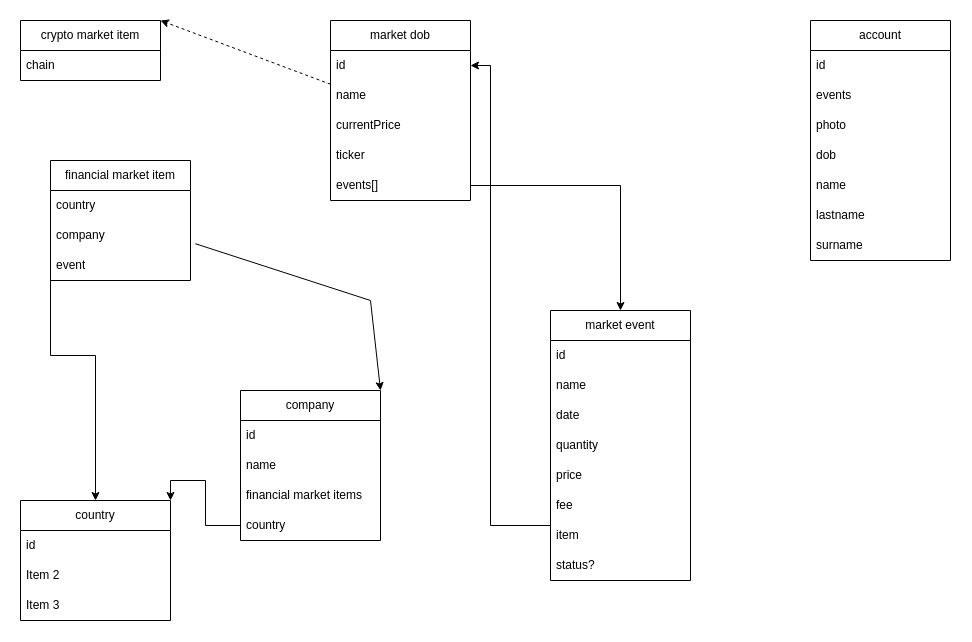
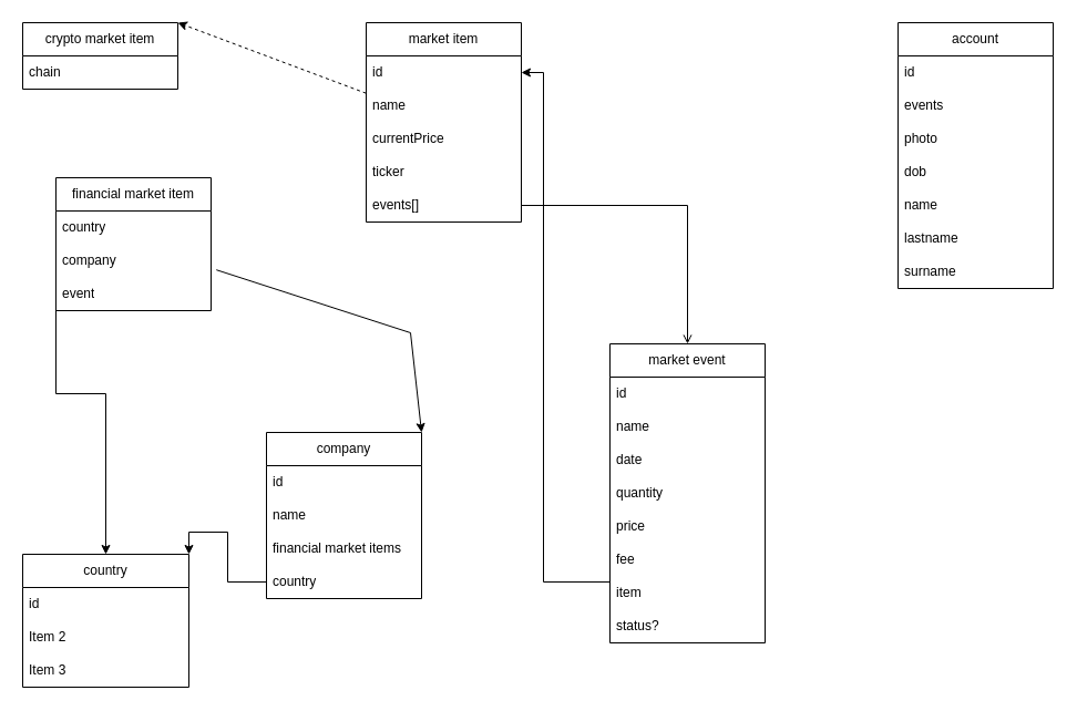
  <mxCell id="0" />
  <mxCell id="1" parent="0" />
  <mxCell id="2" value="market event" style="swimlane;fontStyle=0;childLayout=stackLayout;horizontal=1;startSize=30;horizontalStack=0;resizeParent=1;resizeParentMax=0;resizeLast=0;collapsible=1;marginBottom=0;whiteSpace=wrap;html=1;" parent="1" vertex="1"><mxGeometry x="550" y="310" width="140" height="270" as="geometry" /></mxCell>
  <mxCell id="3" value="id" style="text;strokeColor=none;fillColor=none;align=left;verticalAlign=middle;spacingLeft=4;spacingRight=4;overflow=hidden;points=[[0,0.5],[1,0.5]];portConstraint=eastwest;rotatable=0;whiteSpace=wrap;html=1;" parent="2" vertex="1"><mxGeometry y="30" width="140" height="30" as="geometry" /></mxCell>
  <mxCell id="4" value="name" style="text;strokeColor=none;fillColor=none;align=left;verticalAlign=middle;spacingLeft=4;spacingRight=4;overflow=hidden;points=[[0,0.5],[1,0.5]];portConstraint=eastwest;rotatable=0;whiteSpace=wrap;html=1;" parent="2" vertex="1"><mxGeometry y="60" width="140" height="30" as="geometry" /></mxCell>
  <mxCell id="5" value="date" style="text;strokeColor=none;fillColor=none;align=left;verticalAlign=middle;spacingLeft=4;spacingRight=4;overflow=hidden;points=[[0,0.5],[1,0.5]];portConstraint=eastwest;rotatable=0;whiteSpace=wrap;html=1;" parent="2" vertex="1"><mxGeometry y="90" width="140" height="30" as="geometry" /></mxCell>
  <mxCell id="6" value="quantity" style="text;strokeColor=none;fillColor=none;align=left;verticalAlign=middle;spacingLeft=4;spacingRight=4;overflow=hidden;points=[[0,0.5],[1,0.5]];portConstraint=eastwest;rotatable=0;whiteSpace=wrap;html=1;" parent="2" vertex="1"><mxGeometry y="120" width="140" height="30" as="geometry" /></mxCell>
  <mxCell id="7" value="price" style="text;strokeColor=none;fillColor=none;align=left;verticalAlign=middle;spacingLeft=4;spacingRight=4;overflow=hidden;points=[[0,0.5],[1,0.5]];portConstraint=eastwest;rotatable=0;whiteSpace=wrap;html=1;" parent="2" vertex="1"><mxGeometry y="150" width="140" height="30" as="geometry" /></mxCell>
  <mxCell id="8" value="fee" style="text;strokeColor=none;fillColor=none;align=left;verticalAlign=middle;spacingLeft=4;spacingRight=4;overflow=hidden;points=[[0,0.5],[1,0.5]];portConstraint=eastwest;rotatable=0;whiteSpace=wrap;html=1;" parent="2" vertex="1"><mxGeometry y="180" width="140" height="30" as="geometry" /></mxCell>
  <mxCell id="9" value="item" style="text;strokeColor=none;fillColor=none;align=left;verticalAlign=middle;spacingLeft=4;spacingRight=4;overflow=hidden;points=[[0,0.5],[1,0.5]];portConstraint=eastwest;rotatable=0;whiteSpace=wrap;html=1;" parent="2" vertex="1"><mxGeometry y="210" width="140" height="30" as="geometry" /></mxCell>
  <mxCell id="10" value="status?" style="text;strokeColor=none;fillColor=none;align=left;verticalAlign=middle;spacingLeft=4;spacingRight=4;overflow=hidden;points=[[0,0.5],[1,0.5]];portConstraint=eastwest;rotatable=0;whiteSpace=wrap;html=1;" parent="2" vertex="1"><mxGeometry y="240" width="140" height="30" as="geometry" /></mxCell>
- <mxCell id="11" value="market dob" style="swimlane;fontStyle=0;childLayout=stackLayout;horizontal=1;startSize=30;horizontalStack=0;resizeParent=1;resizeParentMax=0;resizeLast=0;collapsible=1;marginBottom=0;whiteSpace=wrap;html=1;" parent="1" vertex="1"><mxGeometry x="330" y="20" width="140" height="180" as="geometry" /></mxCell>
+ <mxCell id="11" value="market item" style="swimlane;fontStyle=0;childLayout=stackLayout;horizontal=1;startSize=30;horizontalStack=0;resizeParent=1;resizeParentMax=0;resizeLast=0;collapsible=1;marginBottom=0;whiteSpace=wrap;html=1;" parent="1" vertex="1"><mxGeometry x="330" y="20" width="140" height="180" as="geometry" /></mxCell>
  <mxCell id="12" value="id&lt;span style=&quot;white-space: pre;&quot;&gt;&#09;&lt;/span&gt;" style="text;strokeColor=none;fillColor=none;align=left;verticalAlign=middle;spacingLeft=4;spacingRight=4;overflow=hidden;points=[[0,0.5],[1,0.5]];portConstraint=eastwest;rotatable=0;whiteSpace=wrap;html=1;" parent="11" vertex="1"><mxGeometry y="30" width="140" height="30" as="geometry" /></mxCell>
  <mxCell id="13" value="name" style="text;strokeColor=none;fillColor=none;align=left;verticalAlign=middle;spacingLeft=4;spacingRight=4;overflow=hidden;points=[[0,0.5],[1,0.5]];portConstraint=eastwest;rotatable=0;whiteSpace=wrap;html=1;" parent="11" vertex="1"><mxGeometry y="60" width="140" height="30" as="geometry" /></mxCell>
  <mxCell id="14" value="currentPrice" style="text;strokeColor=none;fillColor=none;align=left;verticalAlign=middle;spacingLeft=4;spacingRight=4;overflow=hidden;points=[[0,0.5],[1,0.5]];portConstraint=eastwest;rotatable=0;whiteSpace=wrap;html=1;" parent="11" vertex="1"><mxGeometry y="90" width="140" height="30" as="geometry" /></mxCell>
  <mxCell id="15" value="ticker" style="text;strokeColor=none;fillColor=none;align=left;verticalAlign=middle;spacingLeft=4;spacingRight=4;overflow=hidden;points=[[0,0.5],[1,0.5]];portConstraint=eastwest;rotatable=0;whiteSpace=wrap;html=1;" parent="11" vertex="1"><mxGeometry y="120" width="140" height="30" as="geometry" /></mxCell>
  <mxCell id="16" value="events[]" style="text;strokeColor=none;fillColor=none;align=left;verticalAlign=middle;spacingLeft=4;spacingRight=4;overflow=hidden;points=[[0,0.5],[1,0.5]];portConstraint=eastwest;rotatable=0;whiteSpace=wrap;html=1;" parent="11" vertex="1"><mxGeometry y="150" width="140" height="30" as="geometry" /></mxCell>
  <mxCell id="17" style="edgeStyle=orthogonalEdgeStyle;rounded=0;orthogonalLoop=1;jettySize=auto;html=1;" parent="1" source="9" target="12" edge="1"><mxGeometry relative="1" as="geometry"><Array as="points"><mxPoint x="490" y="525" /><mxPoint x="490" y="65" /></Array></mxGeometry></mxCell>
  <mxCell id="18" value="crypto market item" style="swimlane;fontStyle=0;childLayout=stackLayout;horizontal=1;startSize=30;horizontalStack=0;resizeParent=1;resizeParentMax=0;resizeLast=0;collapsible=1;marginBottom=0;whiteSpace=wrap;html=1;" parent="1" vertex="1"><mxGeometry x="20" y="20" width="140" height="60" as="geometry" /></mxCell>
  <mxCell id="19" value="chain" style="text;strokeColor=none;fillColor=none;align=left;verticalAlign=middle;spacingLeft=4;spacingRight=4;overflow=hidden;points=[[0,0.5],[1,0.5]];portConstraint=eastwest;rotatable=0;whiteSpace=wrap;html=1;" parent="18" vertex="1"><mxGeometry y="30" width="140" height="30" as="geometry" /></mxCell>
  <mxCell id="20" value="" style="endArrow=classic;html=1;rounded=0;entryX=1;entryY=0;entryDx=0;entryDy=0;dashed=1;" parent="1" source="11" target="18" edge="1"><mxGeometry width="50" height="50" relative="1" as="geometry"><mxPoint x="530" y="420" as="sourcePoint" /><mxPoint x="580" y="370" as="targetPoint" /></mxGeometry></mxCell>
- <mxCell id="21" style="edgeStyle=orthogonalEdgeStyle;rounded=0;orthogonalLoop=1;jettySize=auto;html=1;entryX=0.5;entryY=0;entryDx=0;entryDy=0;" parent="1" source="16" target="2" edge="1"><mxGeometry relative="1" as="geometry" /></mxCell>
+ <mxCell id="21" style="edgeStyle=orthogonalEdgeStyle;rounded=0;orthogonalLoop=1;jettySize=auto;html=1;entryX=0.5;entryY=0;entryDx=0;entryDy=0;endArrow=open;" parent="1" source="16" target="2" edge="1"><mxGeometry relative="1" as="geometry" /></mxCell>
  <mxCell id="22" value="financial market item" style="swimlane;fontStyle=0;childLayout=stackLayout;horizontal=1;startSize=30;horizontalStack=0;resizeParent=1;resizeParentMax=0;resizeLast=0;collapsible=1;marginBottom=0;whiteSpace=wrap;html=1;" parent="1" vertex="1"><mxGeometry x="50" y="160" width="140" height="120" as="geometry" /></mxCell>
  <mxCell id="23" value="country" style="text;strokeColor=none;fillColor=none;align=left;verticalAlign=middle;spacingLeft=4;spacingRight=4;overflow=hidden;points=[[0,0.5],[1,0.5]];portConstraint=eastwest;rotatable=0;whiteSpace=wrap;html=1;" parent="22" vertex="1"><mxGeometry y="30" width="140" height="30" as="geometry" /></mxCell>
  <mxCell id="24" value="company" style="text;strokeColor=none;fillColor=none;align=left;verticalAlign=middle;spacingLeft=4;spacingRight=4;overflow=hidden;points=[[0,0.5],[1,0.5]];portConstraint=eastwest;rotatable=0;whiteSpace=wrap;html=1;" parent="22" vertex="1"><mxGeometry y="60" width="140" height="30" as="geometry" /></mxCell>
  <mxCell id="25" value="event" style="text;strokeColor=none;fillColor=none;align=left;verticalAlign=middle;spacingLeft=4;spacingRight=4;overflow=hidden;points=[[0,0.5],[1,0.5]];portConstraint=eastwest;rotatable=0;whiteSpace=wrap;html=1;" parent="22" vertex="1"><mxGeometry y="90" width="140" height="30" as="geometry" /></mxCell>
  <mxCell id="26" value="company" style="swimlane;fontStyle=0;childLayout=stackLayout;horizontal=1;startSize=30;horizontalStack=0;resizeParent=1;resizeParentMax=0;resizeLast=0;collapsible=1;marginBottom=0;whiteSpace=wrap;html=1;" parent="1" vertex="1"><mxGeometry x="240" y="390" width="140" height="150" as="geometry" /></mxCell>
  <mxCell id="27" value="id" style="text;strokeColor=none;fillColor=none;align=left;verticalAlign=middle;spacingLeft=4;spacingRight=4;overflow=hidden;points=[[0,0.5],[1,0.5]];portConstraint=eastwest;rotatable=0;whiteSpace=wrap;html=1;" parent="26" vertex="1"><mxGeometry y="30" width="140" height="30" as="geometry" /></mxCell>
  <mxCell id="28" value="name" style="text;strokeColor=none;fillColor=none;align=left;verticalAlign=middle;spacingLeft=4;spacingRight=4;overflow=hidden;points=[[0,0.5],[1,0.5]];portConstraint=eastwest;rotatable=0;whiteSpace=wrap;html=1;" parent="26" vertex="1"><mxGeometry y="60" width="140" height="30" as="geometry" /></mxCell>
  <mxCell id="29" value="financial market items" style="text;strokeColor=none;fillColor=none;align=left;verticalAlign=middle;spacingLeft=4;spacingRight=4;overflow=hidden;points=[[0,0.5],[1,0.5]];portConstraint=eastwest;rotatable=0;whiteSpace=wrap;html=1;" parent="26" vertex="1"><mxGeometry y="90" width="140" height="30" as="geometry" /></mxCell>
  <mxCell id="30" value="country" style="text;strokeColor=none;fillColor=none;align=left;verticalAlign=middle;spacingLeft=4;spacingRight=4;overflow=hidden;points=[[0,0.5],[1,0.5]];portConstraint=eastwest;rotatable=0;whiteSpace=wrap;html=1;" parent="26" vertex="1"><mxGeometry y="120" width="140" height="30" as="geometry" /></mxCell>
  <mxCell id="31" value="country" style="swimlane;fontStyle=0;childLayout=stackLayout;horizontal=1;startSize=30;horizontalStack=0;resizeParent=1;resizeParentMax=0;resizeLast=0;collapsible=1;marginBottom=0;whiteSpace=wrap;html=1;" parent="1" vertex="1"><mxGeometry x="20" y="500" width="150" height="120" as="geometry" /></mxCell>
  <mxCell id="32" value="id" style="text;strokeColor=none;fillColor=none;align=left;verticalAlign=middle;spacingLeft=4;spacingRight=4;overflow=hidden;points=[[0,0.5],[1,0.5]];portConstraint=eastwest;rotatable=0;whiteSpace=wrap;html=1;" parent="31" vertex="1"><mxGeometry y="30" width="150" height="30" as="geometry" /></mxCell>
  <mxCell id="33" value="Item 2" style="text;strokeColor=none;fillColor=none;align=left;verticalAlign=middle;spacingLeft=4;spacingRight=4;overflow=hidden;points=[[0,0.5],[1,0.5]];portConstraint=eastwest;rotatable=0;whiteSpace=wrap;html=1;" parent="31" vertex="1"><mxGeometry y="60" width="150" height="30" as="geometry" /></mxCell>
  <mxCell id="34" value="Item 3" style="text;strokeColor=none;fillColor=none;align=left;verticalAlign=middle;spacingLeft=4;spacingRight=4;overflow=hidden;points=[[0,0.5],[1,0.5]];portConstraint=eastwest;rotatable=0;whiteSpace=wrap;html=1;" parent="31" vertex="1"><mxGeometry y="90" width="150" height="30" as="geometry" /></mxCell>
  <mxCell id="35" value="" style="endArrow=classic;html=1;rounded=0;exitX=1.034;exitY=0.773;exitDx=0;exitDy=0;exitPerimeter=0;entryX=1;entryY=0;entryDx=0;entryDy=0;" parent="1" source="24" target="26" edge="1"><mxGeometry width="50" height="50" relative="1" as="geometry"><mxPoint x="400" y="480" as="sourcePoint" /><mxPoint x="450" y="430" as="targetPoint" /><Array as="points"><mxPoint x="370" y="300" /></Array></mxGeometry></mxCell>
  <mxCell id="36" style="edgeStyle=orthogonalEdgeStyle;rounded=0;orthogonalLoop=1;jettySize=auto;html=1;entryX=1;entryY=0;entryDx=0;entryDy=0;" parent="1" source="30" target="31" edge="1"><mxGeometry relative="1" as="geometry" /></mxCell>
  <mxCell id="37" style="edgeStyle=orthogonalEdgeStyle;rounded=0;orthogonalLoop=1;jettySize=auto;html=1;entryX=0.5;entryY=0;entryDx=0;entryDy=0;exitX=0;exitY=0.5;exitDx=0;exitDy=0;" parent="1" source="23" target="31" edge="1"><mxGeometry relative="1" as="geometry"><Array as="points"><mxPoint x="95" y="355" /></Array></mxGeometry></mxCell>
  <mxCell id="38" value="account" style="swimlane;fontStyle=0;childLayout=stackLayout;horizontal=1;startSize=30;horizontalStack=0;resizeParent=1;resizeParentMax=0;resizeLast=0;collapsible=1;marginBottom=0;whiteSpace=wrap;html=1;" parent="1" vertex="1"><mxGeometry x="810" y="20" width="140" height="240" as="geometry" /></mxCell>
  <mxCell id="39" value="id" style="text;strokeColor=none;fillColor=none;align=left;verticalAlign=middle;spacingLeft=4;spacingRight=4;overflow=hidden;points=[[0,0.5],[1,0.5]];portConstraint=eastwest;rotatable=0;whiteSpace=wrap;html=1;" parent="38" vertex="1"><mxGeometry y="30" width="140" height="30" as="geometry" /></mxCell>
  <mxCell id="40" value="events" style="text;strokeColor=none;fillColor=none;align=left;verticalAlign=middle;spacingLeft=4;spacingRight=4;overflow=hidden;points=[[0,0.5],[1,0.5]];portConstraint=eastwest;rotatable=0;whiteSpace=wrap;html=1;" parent="38" vertex="1"><mxGeometry y="60" width="140" height="30" as="geometry" /></mxCell>
  <mxCell id="41" value="photo" style="text;strokeColor=none;fillColor=none;align=left;verticalAlign=middle;spacingLeft=4;spacingRight=4;overflow=hidden;points=[[0,0.5],[1,0.5]];portConstraint=eastwest;rotatable=0;whiteSpace=wrap;html=1;" parent="38" vertex="1"><mxGeometry y="90" width="140" height="30" as="geometry" /></mxCell>
  <mxCell id="42" value="dob" style="text;strokeColor=none;fillColor=none;align=left;verticalAlign=middle;spacingLeft=4;spacingRight=4;overflow=hidden;points=[[0,0.5],[1,0.5]];portConstraint=eastwest;rotatable=0;whiteSpace=wrap;html=1;" parent="38" vertex="1"><mxGeometry y="120" width="140" height="30" as="geometry" /></mxCell>
  <mxCell id="43" value="name" style="text;strokeColor=none;fillColor=none;align=left;verticalAlign=middle;spacingLeft=4;spacingRight=4;overflow=hidden;points=[[0,0.5],[1,0.5]];portConstraint=eastwest;rotatable=0;whiteSpace=wrap;html=1;" parent="38" vertex="1"><mxGeometry y="150" width="140" height="30" as="geometry" /></mxCell>
  <mxCell id="44" value="lastname" style="text;strokeColor=none;fillColor=none;align=left;verticalAlign=middle;spacingLeft=4;spacingRight=4;overflow=hidden;points=[[0,0.5],[1,0.5]];portConstraint=eastwest;rotatable=0;whiteSpace=wrap;html=1;" parent="38" vertex="1"><mxGeometry y="180" width="140" height="30" as="geometry" /></mxCell>
  <mxCell id="45" value="surname" style="text;strokeColor=none;fillColor=none;align=left;verticalAlign=middle;spacingLeft=4;spacingRight=4;overflow=hidden;points=[[0,0.5],[1,0.5]];portConstraint=eastwest;rotatable=0;whiteSpace=wrap;html=1;" parent="38" vertex="1"><mxGeometry y="210" width="140" height="30" as="geometry" /></mxCell>
